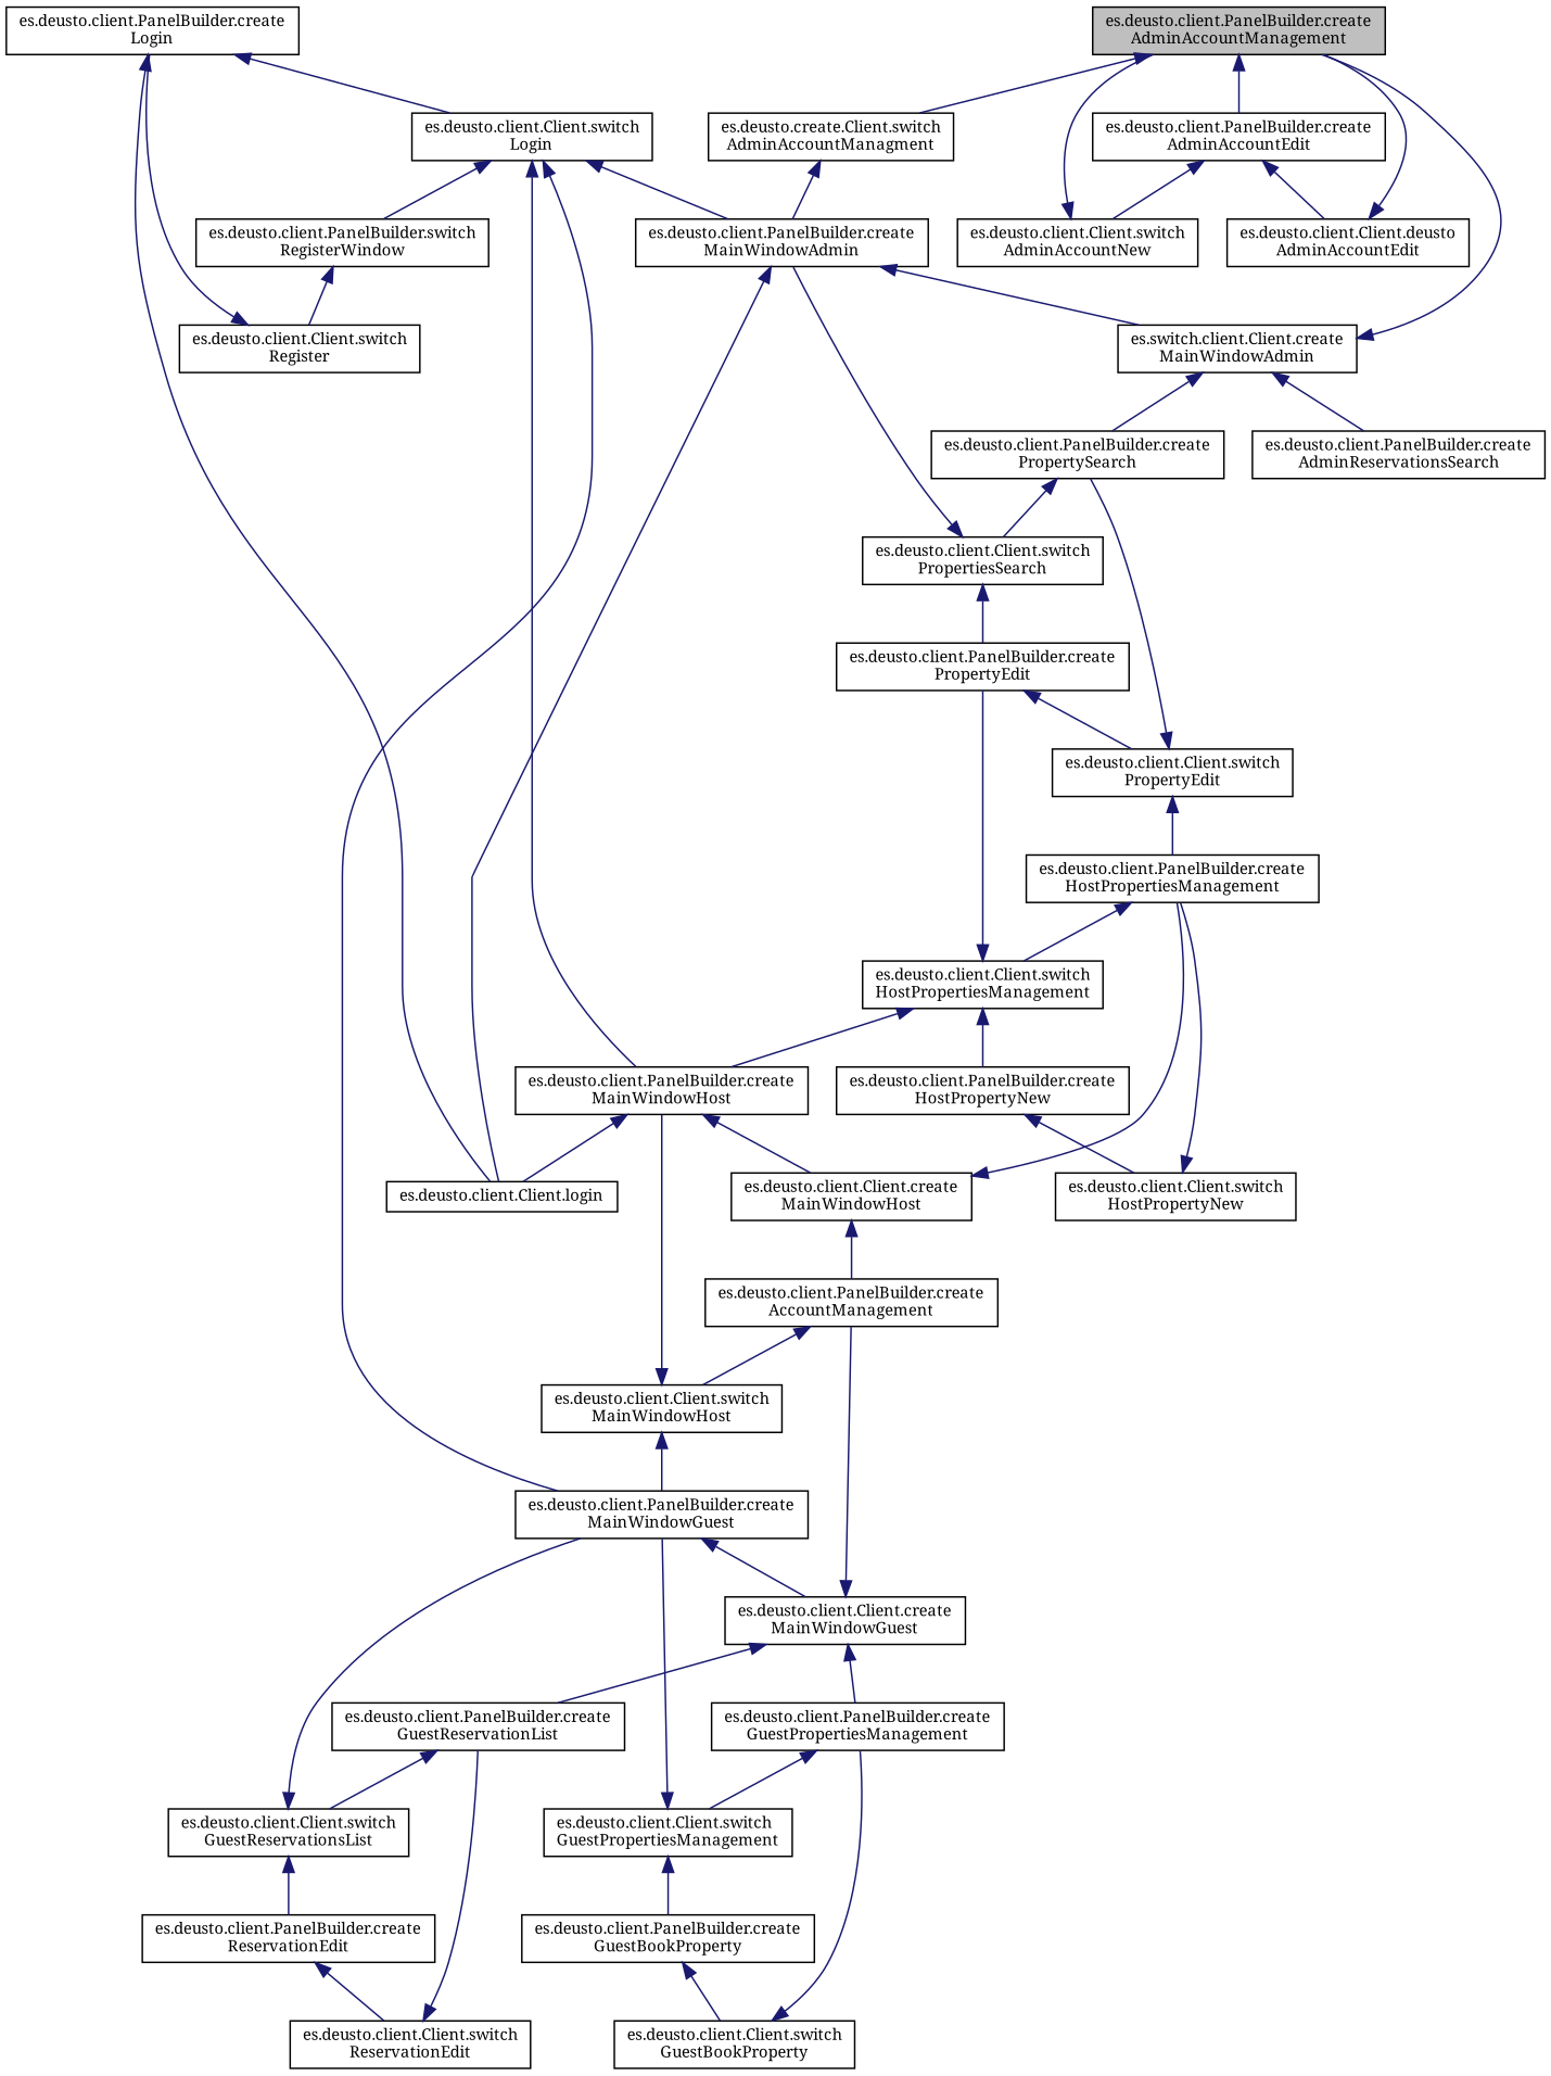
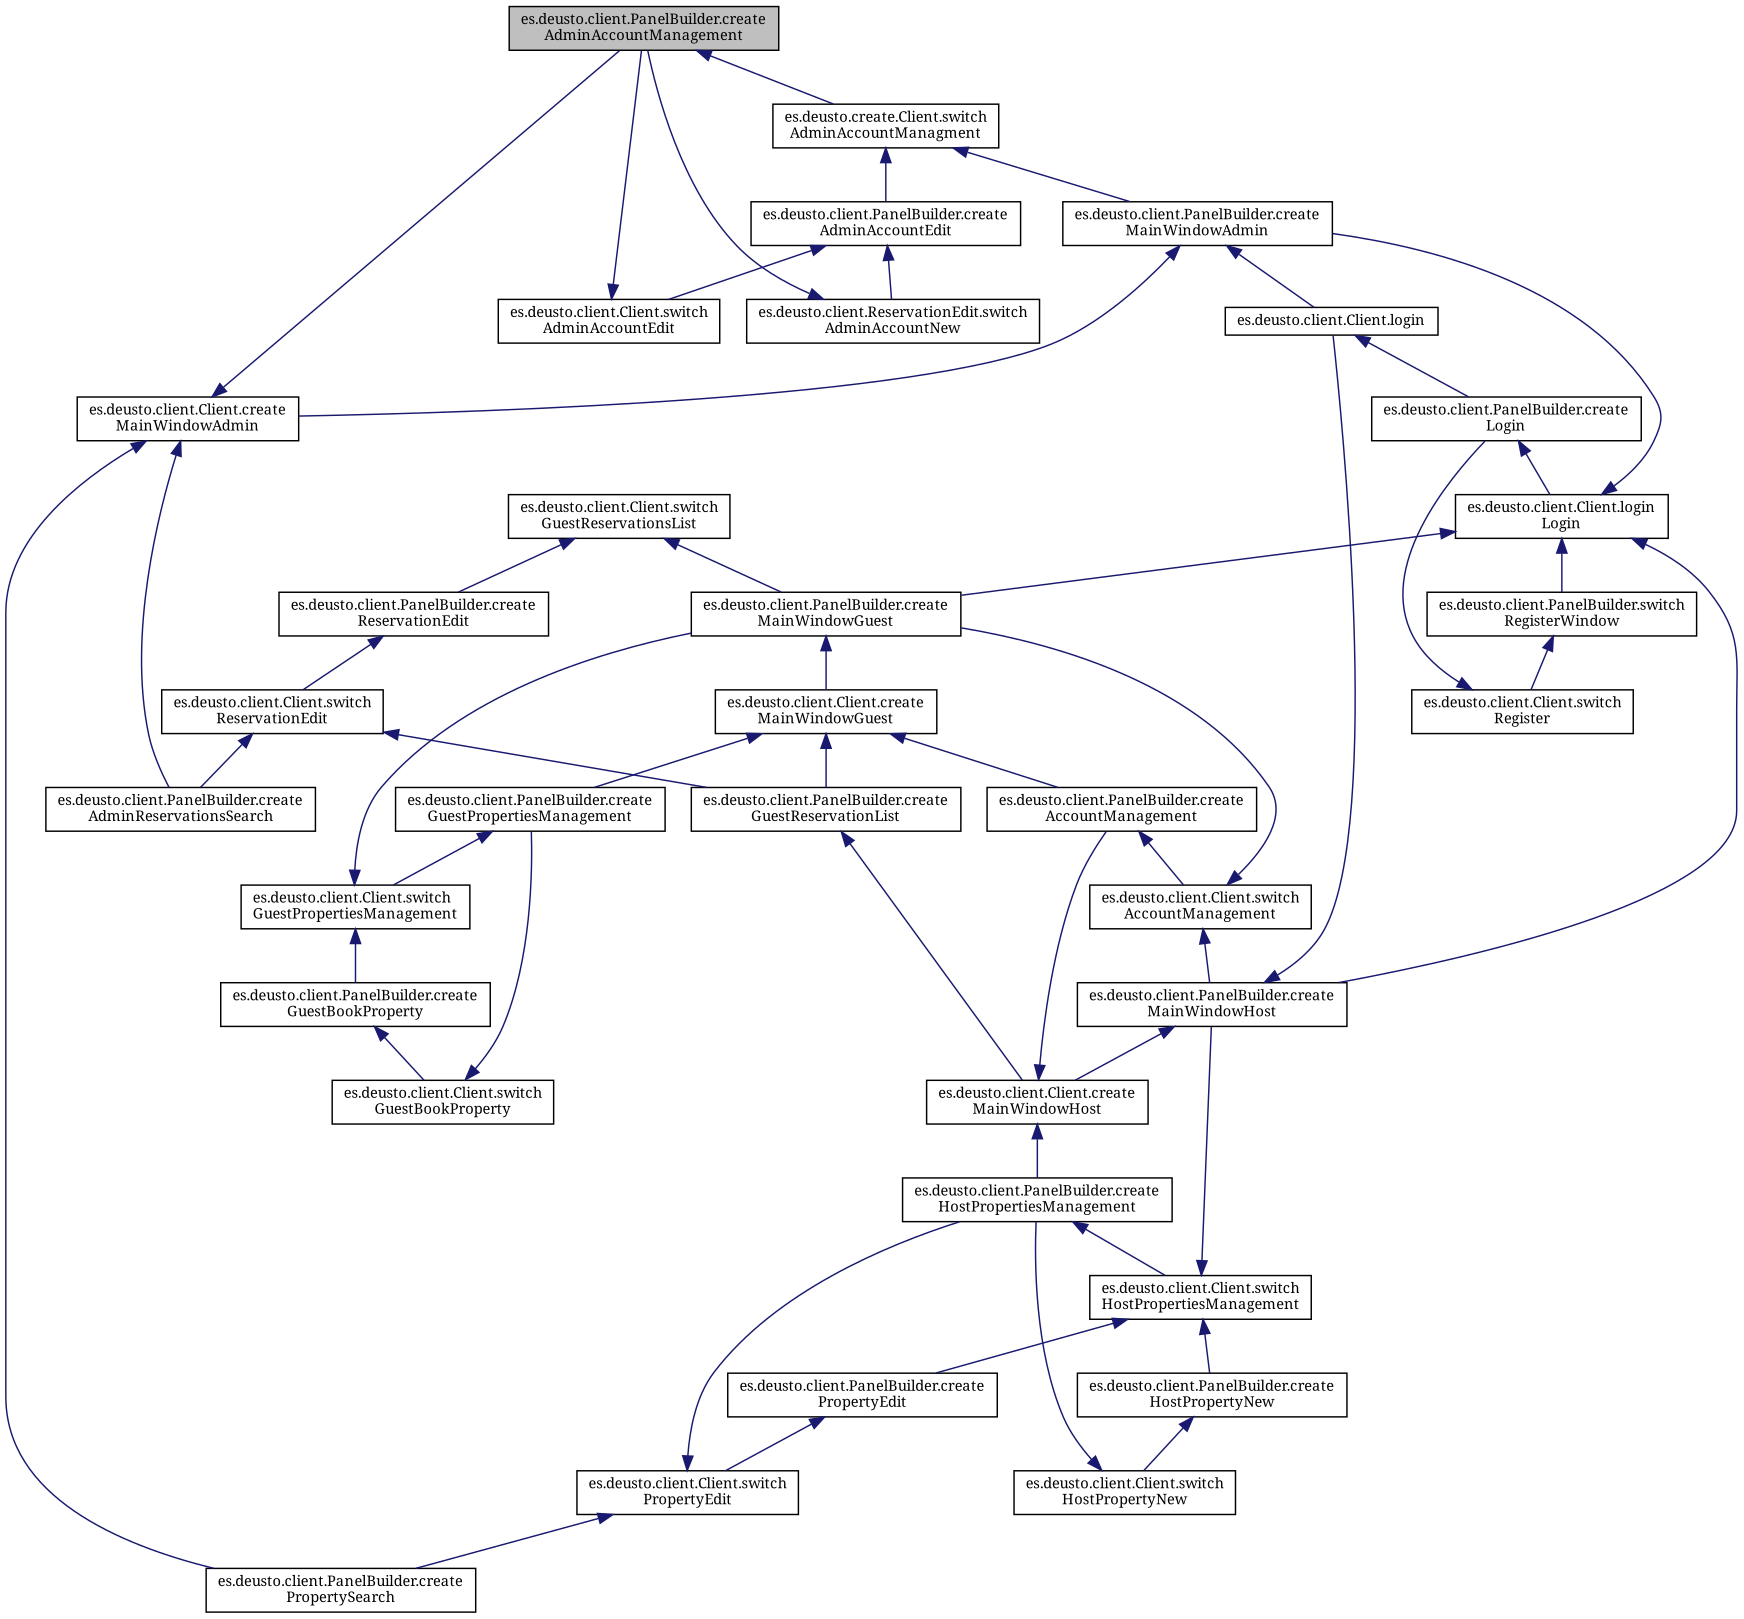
  digraph {
    fontname="Noto Serif"
    rankdir=TB
    node [color=black fillcolor=white fontname="Noto Serif" fontsize=10 shape=record style=filled]
    edge [color=midnightblue dir=back fontname="Noto Serif" fontsize=10 labelfontname=Helvetica labelfontsize=10 style=solid]
    n1 [fillcolor=grey75 fontcolor=black height=0.2 label="es.deusto.client.PanelBuilder.create\lAdminAccountManagement" width=0.4]
    n2 [height=0.2 label="es.deusto.create.Client.switch\lAdminAccountManagment" width=0.4]
    n3 [height=0.2 label="es.deusto.client.PanelBuilder.create\lAdminAccountEdit" width=0.4]
    n4 [height=0.2 label="es.deusto.client.PanelBuilder.create\lMainWindowAdmin" width=0.4]
-   n5 [height=0.2 label="es.deusto.client.Client.deusto\lAdminAccountEdit" width=0.4]
-   n6 [height=0.2 label="es.deusto.client.Client.switch\lAdminAccountNew" width=0.4]
+   n5 [height=0.2 label="es.deusto.client.Client.switch\lAdminAccountEdit" width=0.4]
+   n6 [height=0.2 label="es.deusto.client.ReservationEdit.switch\lAdminAccountNew" width=0.4]
    n7 [height=0.2 label="es.deusto.client.Client.login" width=0.4]
-   n8 [height=0.2 label="es.switch.client.Client.create\lMainWindowAdmin" width=0.4]
+   n8 [height=0.2 label="es.deusto.client.Client.create\lMainWindowAdmin" width=0.4]
    n9 [height=0.2 label="es.deusto.client.PanelBuilder.create\lLogin" width=0.4]
    n10 [height=0.2 label="es.deusto.client.PanelBuilder.create\lPropertySearch" width=0.4]
    n11 [height=0.2 label="es.deusto.client.PanelBuilder.create\lAdminReservationsSearch" width=0.4]
-   n12 [height=0.2 label="es.deusto.client.Client.switch\lLogin" width=0.4]
+   n12 [height=0.2 label="es.deusto.client.Client.login\lLogin" width=0.4]
    n13 [height=0.2 label="es.deusto.client.PanelBuilder.switch\lRegisterWindow" width=0.4]
    n14 [height=0.2 label="es.deusto.client.PanelBuilder.create\lMainWindowHost" width=0.4]
    n15 [height=0.2 label="es.deusto.client.PanelBuilder.create\lMainWindowGuest" width=0.4]
    n16 [height=0.2 label="es.deusto.client.Client.switch\lRegister" width=0.4]
    n17 [height=0.2 label="es.deusto.client.Client.create\lMainWindowHost" width=0.4]
    n18 [height=0.2 label="es.deusto.client.Client.create\lMainWindowGuest" width=0.4]
    n19 [height=0.2 label="es.deusto.client.PanelBuilder.create\lHostPropertiesManagement" width=0.4]
    n20 [height=0.2 label="es.deusto.client.PanelBuilder.create\lAccountManagement" width=0.4]
    n21 [height=0.2 label="es.deusto.client.Client.switch\lHostPropertiesManagement" width=0.4]
-   n22 [height=0.2 label="es.deusto.client.Client.switch\lMainWindowHost" width=0.4]
+   n22 [height=0.2 label="es.deusto.client.Client.switch\lAccountManagement" width=0.4]
    n23 [height=0.2 label="es.deusto.client.PanelBuilder.create\lPropertyEdit" width=0.4]
    n24 [height=0.2 label="es.deusto.client.PanelBuilder.create\lHostPropertyNew" width=0.4]
    n25 [height=0.2 label="es.deusto.client.Client.switch\lPropertyEdit" width=0.4]
    n26 [height=0.2 label="es.deusto.client.Client.switch\lHostPropertyNew" width=0.4]
-   n27 [height=0.2 label="es.deusto.client.Client.switch\lPropertiesSearch" width=0.4]
    n28 [height=0.2 label="es.deusto.client.PanelBuilder.create\lGuestReservationList" width=0.4]
    n29 [height=0.2 label="es.deusto.client.PanelBuilder.create\lGuestPropertiesManagement" width=0.4]
    n30 [height=0.2 label="es.deusto.client.Client.switch\lGuestReservationsList" width=0.4]
    n31 [height=0.2 label="es.deusto.client.Client.switch\lGuestPropertiesManagement" width=0.4]
    n32 [height=0.2 label="es.deusto.client.PanelBuilder.create\lReservationEdit" width=0.4]
    n33 [height=0.2 label="es.deusto.client.Client.switch\lReservationEdit" width=0.4]
    n34 [height=0.2 label="es.deusto.client.PanelBuilder.create\lGuestBookProperty" width=0.4]
    n35 [height=0.2 label="es.deusto.client.Client.switch\lGuestBookProperty" width=0.4]
    n1 -> n2
-   n1 -> n3
+   n2 -> n3
    n2 -> n4
    n3 -> n5
    n3 -> n6
    n4 -> n7
    n4 -> n8
    n5 -> n1
    n6 -> n1
-   n9 -> n7
+   n7 -> n9
    n8 -> n1
    n8 -> n10
    n8 -> n11
    n9 -> n12
-   n10 -> n27
    n12 -> n4
    n12 -> n13
    n12 -> n14
    n12 -> n15
    n13 -> n16
    n14 -> n7
    n14 -> n17
    n15 -> n18
    n16 -> n9
    n17 -> n19
    n17 -> n20
    n18 -> n20
    n18 -> n28
    n18 -> n29
    n19 -> n21
    n20 -> n22
    n21 -> n14
    n21 -> n23
    n21 -> n24
    n22 -> n14
    n22 -> n15
    n23 -> n25
    n24 -> n26
    n25 -> n10
    n25 -> n19
    n26 -> n19
-   n27 -> n4
-   n27 -> n23
-   n28 -> n30
+   n28 -> n17
    n29 -> n31
    n30 -> n15
    n30 -> n32
    n31 -> n15
    n31 -> n34
    n32 -> n33
+   n33 -> n11
    n33 -> n28
    n34 -> n35
    n35 -> n29
  }
